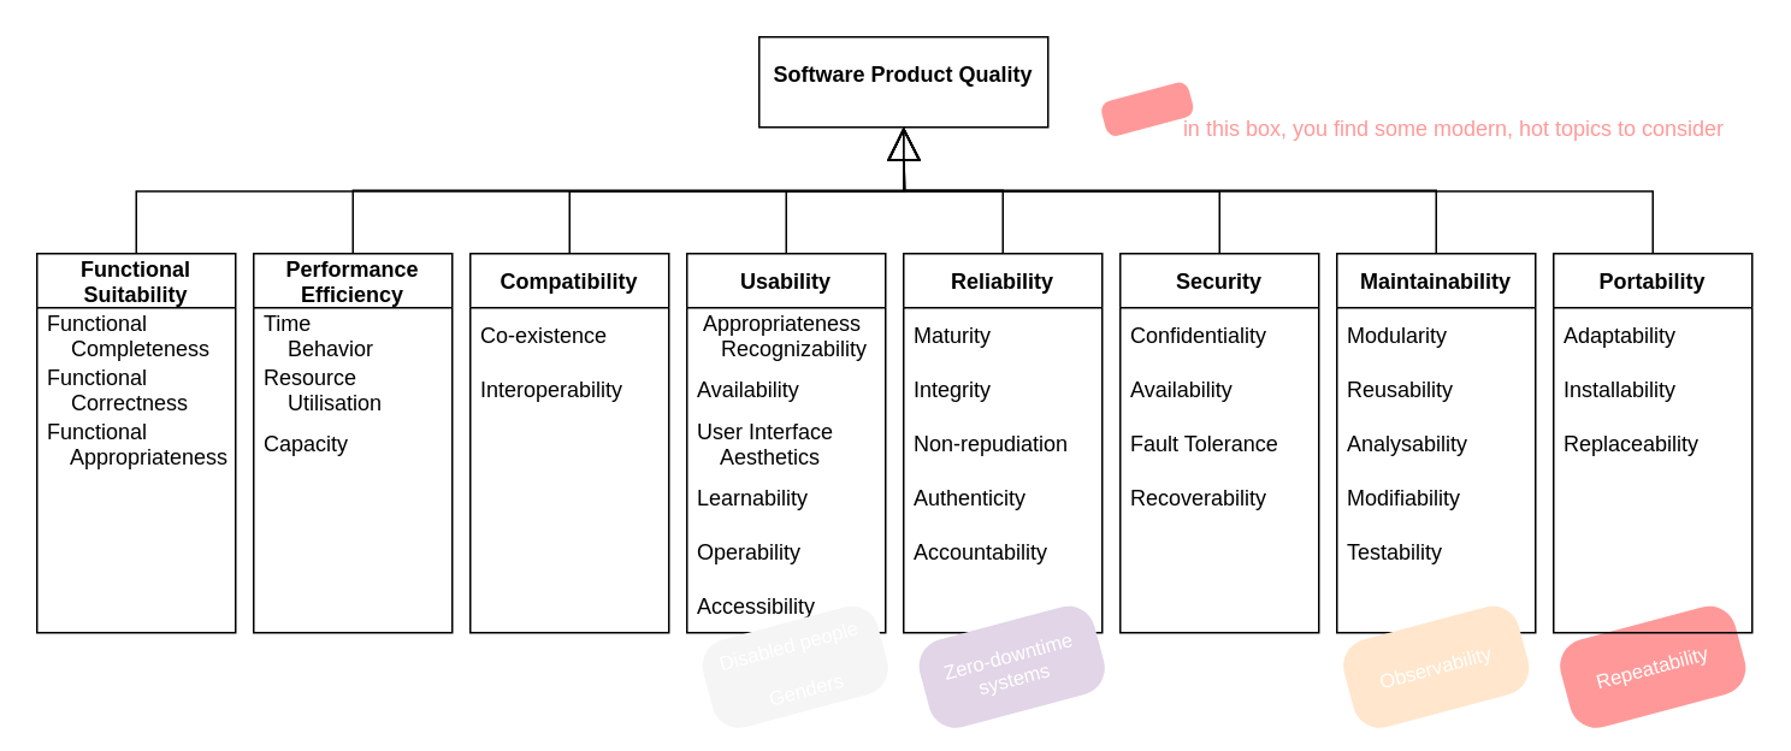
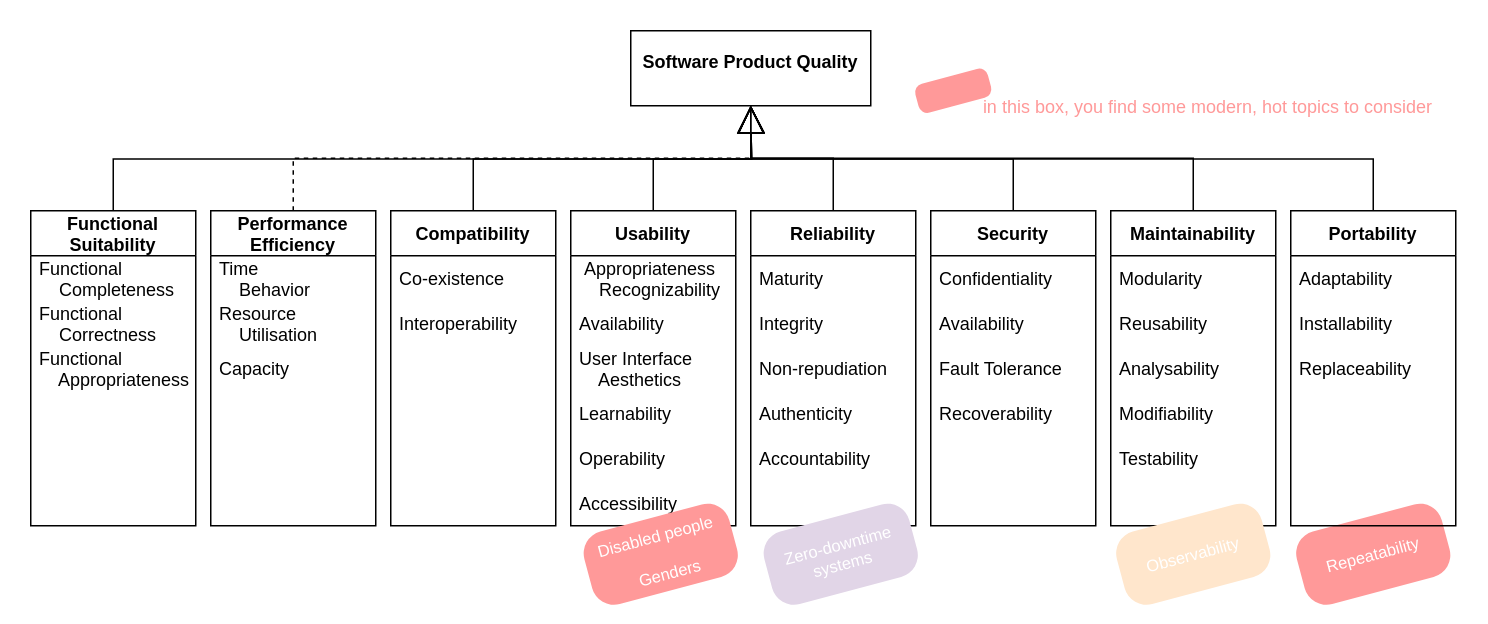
  <mxCell id="0" />
  <mxCell id="1" parent="0" />
  <mxCell id="2" value="&#10;Software Product Quality" style="verticalAlign=top;align=center;overflow=fill;fontSize=12;fontFamily=Helvetica;fontStyle=1" parent="1" vertex="1"><mxGeometry x="420" y="20" width="160" height="50" as="geometry" /></mxCell>
  <mxCell id="3" value="Repeatability" style="rounded=1;fontSize=11;fillColor=#FF9999;strokeColor=none;fontColor=#FFFFFF;verticalAlign=middle;rotation=-15;arcSize=30;" parent="1" vertex="1"><mxGeometry x="865" y="344" width="100" height="50" as="geometry" /></mxCell>
  <mxCell id="4" value="&#10;Functional&#10;Suitability&#10; " style="swimlane;fontStyle=1;childLayout=stackLayout;horizontal=1;startSize=30;horizontalStack=0;resizeParent=1;resizeParentMax=0;resizeLast=0;collapsible=1;marginBottom=0;fillColor=default;html=0;" vertex="1" parent="1"><mxGeometry x="20" y="140" width="110" height="210" as="geometry"><mxRectangle x="40" y="160" width="100" height="70" as="alternateBounds" /></mxGeometry></mxCell>
  <mxCell id="5" value="Functional&#10;    Completeness" style="text;strokeColor=none;fillColor=none;align=left;verticalAlign=middle;spacingLeft=4;spacingRight=4;overflow=hidden;points=[[0,0.5],[1,0.5]];portConstraint=eastwest;rotatable=0;html=0;fontStyle=0" vertex="1" parent="4"><mxGeometry y="30" width="110" height="30" as="geometry" /></mxCell>
  <mxCell id="6" value="Functional&#10;    Correctness" style="text;strokeColor=none;fillColor=none;align=left;verticalAlign=middle;spacingLeft=4;spacingRight=4;overflow=hidden;points=[[0,0.5],[1,0.5]];portConstraint=eastwest;rotatable=0;html=0;" vertex="1" parent="4"><mxGeometry y="60" width="110" height="30" as="geometry" /></mxCell>
  <mxCell id="7" value="Functional&#10;    Appropriateness" style="text;strokeColor=none;fillColor=none;align=left;verticalAlign=middle;spacingLeft=4;spacingRight=4;overflow=hidden;points=[[0,0.5],[1,0.5]];portConstraint=eastwest;rotatable=0;html=0;" vertex="1" parent="4"><mxGeometry y="90" width="110" height="30" as="geometry" /></mxCell>
  <mxCell id="8" style="text;strokeColor=none;fillColor=none;align=left;verticalAlign=middle;spacingLeft=4;spacingRight=4;overflow=hidden;points=[[0,0.5],[1,0.5]];portConstraint=eastwest;rotatable=0;html=0;" vertex="1" parent="4"><mxGeometry y="120" width="110" height="30" as="geometry" /></mxCell>
  <mxCell id="9" style="text;strokeColor=none;fillColor=none;align=left;verticalAlign=middle;spacingLeft=4;spacingRight=4;overflow=hidden;points=[[0,0.5],[1,0.5]];portConstraint=eastwest;rotatable=0;html=0;" vertex="1" parent="4"><mxGeometry y="150" width="110" height="30" as="geometry" /></mxCell>
  <mxCell id="10" style="text;strokeColor=none;fillColor=none;align=left;verticalAlign=middle;spacingLeft=4;spacingRight=4;overflow=hidden;points=[[0,0.5],[1,0.5]];portConstraint=eastwest;rotatable=0;html=0;" vertex="1" parent="4"><mxGeometry y="180" width="110" height="30" as="geometry" /></mxCell>
  <mxCell id="11" value="&#10;Performance&#10;Efficiency&#10; " style="swimlane;fontStyle=1;childLayout=stackLayout;horizontal=1;startSize=30;horizontalStack=0;resizeParent=1;resizeParentMax=0;resizeLast=0;collapsible=1;marginBottom=0;fillColor=default;html=0;" vertex="1" parent="1"><mxGeometry x="140" y="140" width="110" height="210" as="geometry"><mxRectangle x="40" y="160" width="100" height="70" as="alternateBounds" /></mxGeometry></mxCell>
  <mxCell id="12" value="Time&#10;    Behavior" style="text;strokeColor=none;fillColor=none;align=left;verticalAlign=middle;spacingLeft=4;spacingRight=4;overflow=hidden;points=[[0,0.5],[1,0.5]];portConstraint=eastwest;rotatable=0;html=0;fontStyle=0" vertex="1" parent="11"><mxGeometry y="30" width="110" height="30" as="geometry" /></mxCell>
  <mxCell id="13" value="Resource&#10;    Utilisation" style="text;strokeColor=none;fillColor=none;align=left;verticalAlign=middle;spacingLeft=4;spacingRight=4;overflow=hidden;points=[[0,0.5],[1,0.5]];portConstraint=eastwest;rotatable=0;html=0;" vertex="1" parent="11"><mxGeometry y="60" width="110" height="30" as="geometry" /></mxCell>
  <mxCell id="14" value="Capacity " style="text;strokeColor=none;fillColor=none;align=left;verticalAlign=middle;spacingLeft=4;spacingRight=4;overflow=hidden;points=[[0,0.5],[1,0.5]];portConstraint=eastwest;rotatable=0;html=0;" vertex="1" parent="11"><mxGeometry y="90" width="110" height="30" as="geometry" /></mxCell>
  <mxCell id="15" style="text;strokeColor=none;fillColor=none;align=left;verticalAlign=middle;spacingLeft=4;spacingRight=4;overflow=hidden;points=[[0,0.5],[1,0.5]];portConstraint=eastwest;rotatable=0;html=0;" vertex="1" parent="11"><mxGeometry y="120" width="110" height="30" as="geometry" /></mxCell>
  <mxCell id="16" style="text;strokeColor=none;fillColor=none;align=left;verticalAlign=middle;spacingLeft=4;spacingRight=4;overflow=hidden;points=[[0,0.5],[1,0.5]];portConstraint=eastwest;rotatable=0;html=0;" vertex="1" parent="11"><mxGeometry y="150" width="110" height="30" as="geometry" /></mxCell>
  <mxCell id="17" style="text;strokeColor=none;fillColor=none;align=left;verticalAlign=middle;spacingLeft=4;spacingRight=4;overflow=hidden;points=[[0,0.5],[1,0.5]];portConstraint=eastwest;rotatable=0;html=0;" vertex="1" parent="11"><mxGeometry y="180" width="110" height="30" as="geometry" /></mxCell>
  <mxCell id="18" value="Compatibility" style="swimlane;fontStyle=1;childLayout=stackLayout;horizontal=1;startSize=30;horizontalStack=0;resizeParent=1;resizeParentMax=0;resizeLast=0;collapsible=1;marginBottom=0;fillColor=default;html=0;" vertex="1" parent="1"><mxGeometry x="260" y="140" width="110" height="210" as="geometry"><mxRectangle x="40" y="160" width="100" height="70" as="alternateBounds" /></mxGeometry></mxCell>
  <mxCell id="19" value="Co-existence" style="text;strokeColor=none;fillColor=none;align=left;verticalAlign=middle;spacingLeft=4;spacingRight=4;overflow=hidden;points=[[0,0.5],[1,0.5]];portConstraint=eastwest;rotatable=0;html=0;fontStyle=0" vertex="1" parent="18"><mxGeometry y="30" width="110" height="30" as="geometry" /></mxCell>
  <mxCell id="20" value="Interoperability" style="text;strokeColor=none;fillColor=none;align=left;verticalAlign=middle;spacingLeft=4;spacingRight=4;overflow=hidden;points=[[0,0.5],[1,0.5]];portConstraint=eastwest;rotatable=0;html=0;" vertex="1" parent="18"><mxGeometry y="60" width="110" height="30" as="geometry" /></mxCell>
  <mxCell id="21" style="text;strokeColor=none;fillColor=none;align=left;verticalAlign=middle;spacingLeft=4;spacingRight=4;overflow=hidden;points=[[0,0.5],[1,0.5]];portConstraint=eastwest;rotatable=0;html=0;" vertex="1" parent="18"><mxGeometry y="90" width="110" height="30" as="geometry" /></mxCell>
  <mxCell id="22" style="text;strokeColor=none;fillColor=none;align=left;verticalAlign=middle;spacingLeft=4;spacingRight=4;overflow=hidden;points=[[0,0.5],[1,0.5]];portConstraint=eastwest;rotatable=0;html=0;" vertex="1" parent="18"><mxGeometry y="120" width="110" height="30" as="geometry" /></mxCell>
  <mxCell id="23" style="text;strokeColor=none;fillColor=none;align=left;verticalAlign=middle;spacingLeft=4;spacingRight=4;overflow=hidden;points=[[0,0.5],[1,0.5]];portConstraint=eastwest;rotatable=0;html=0;" vertex="1" parent="18"><mxGeometry y="150" width="110" height="30" as="geometry" /></mxCell>
  <mxCell id="24" style="text;strokeColor=none;fillColor=none;align=left;verticalAlign=middle;spacingLeft=4;spacingRight=4;overflow=hidden;points=[[0,0.5],[1,0.5]];portConstraint=eastwest;rotatable=0;html=0;" vertex="1" parent="18"><mxGeometry y="180" width="110" height="30" as="geometry" /></mxCell>
  <mxCell id="25" value="Usability" style="swimlane;fontStyle=1;childLayout=stackLayout;horizontal=1;startSize=30;horizontalStack=0;resizeParent=1;resizeParentMax=0;resizeLast=0;collapsible=1;marginBottom=0;fillColor=default;html=0;" vertex="1" parent="1"><mxGeometry x="380" y="140" width="110" height="210" as="geometry"><mxRectangle x="40" y="160" width="100" height="70" as="alternateBounds" /></mxGeometry></mxCell>
  <mxCell id="26" value=" Appropriateness&#10;    Recognizability" style="text;strokeColor=none;fillColor=none;align=left;verticalAlign=middle;spacingLeft=4;spacingRight=4;overflow=hidden;points=[[0,0.5],[1,0.5]];portConstraint=eastwest;rotatable=0;html=0;fontStyle=0" vertex="1" parent="25"><mxGeometry y="30" width="110" height="30" as="geometry" /></mxCell>
  <mxCell id="27" value="Availability" style="text;strokeColor=none;fillColor=none;align=left;verticalAlign=middle;spacingLeft=4;spacingRight=4;overflow=hidden;points=[[0,0.5],[1,0.5]];portConstraint=eastwest;rotatable=0;html=0;" vertex="1" parent="25"><mxGeometry y="60" width="110" height="30" as="geometry" /></mxCell>
  <mxCell id="28" value="User Interface&#10;    Aesthetics" style="text;strokeColor=none;fillColor=none;align=left;verticalAlign=middle;spacingLeft=4;spacingRight=4;overflow=hidden;points=[[0,0.5],[1,0.5]];portConstraint=eastwest;rotatable=0;html=0;" vertex="1" parent="25"><mxGeometry y="90" width="110" height="30" as="geometry" /></mxCell>
  <mxCell id="29" value="Learnability" style="text;strokeColor=none;fillColor=none;align=left;verticalAlign=middle;spacingLeft=4;spacingRight=4;overflow=hidden;points=[[0,0.5],[1,0.5]];portConstraint=eastwest;rotatable=0;html=0;" vertex="1" parent="25"><mxGeometry y="120" width="110" height="30" as="geometry" /></mxCell>
  <mxCell id="30" value="Operability" style="text;strokeColor=none;fillColor=none;align=left;verticalAlign=middle;spacingLeft=4;spacingRight=4;overflow=hidden;points=[[0,0.5],[1,0.5]];portConstraint=eastwest;rotatable=0;html=0;" vertex="1" parent="25"><mxGeometry y="150" width="110" height="30" as="geometry" /></mxCell>
  <mxCell id="31" value="Accessibility" style="text;strokeColor=none;fillColor=none;align=left;verticalAlign=middle;spacingLeft=4;spacingRight=4;overflow=hidden;points=[[0,0.5],[1,0.5]];portConstraint=eastwest;rotatable=0;html=0;" vertex="1" parent="25"><mxGeometry y="180" width="110" height="30" as="geometry" /></mxCell>
  <mxCell id="32" value="" style="rounded=1;fontSize=11;fillColor=#FF9999;strokeColor=none;fontColor=#FFFFFF;verticalAlign=top;rotation=-15;arcSize=30;" vertex="1" parent="1"><mxGeometry x="610" y="50" width="50" height="20" as="geometry" /></mxCell>
  <mxCell id="33" value="in this box, you find some modern, hot topics to consider" style="text;strokeColor=none;fillColor=none;align=center;verticalAlign=middle;rounded=0;fontColor=#FF9999;" vertex="1" parent="1"><mxGeometry x="640" y="55" width="330" height="30" as="geometry" /></mxCell>
  <mxCell id="34" value="Reliability" style="swimlane;fontStyle=1;childLayout=stackLayout;horizontal=1;startSize=30;horizontalStack=0;resizeParent=1;resizeParentMax=0;resizeLast=0;collapsible=1;marginBottom=0;fillColor=default;html=0;" vertex="1" parent="1"><mxGeometry x="500" y="140" width="110" height="210" as="geometry"><mxRectangle x="40" y="160" width="100" height="70" as="alternateBounds" /></mxGeometry></mxCell>
  <mxCell id="35" value="Maturity" style="text;strokeColor=none;fillColor=none;align=left;verticalAlign=middle;spacingLeft=4;spacingRight=4;overflow=hidden;points=[[0,0.5],[1,0.5]];portConstraint=eastwest;rotatable=0;html=0;fontStyle=0" vertex="1" parent="34"><mxGeometry y="30" width="110" height="30" as="geometry" /></mxCell>
  <mxCell id="36" value="Integrity" style="text;strokeColor=none;fillColor=none;align=left;verticalAlign=middle;spacingLeft=4;spacingRight=4;overflow=hidden;points=[[0,0.5],[1,0.5]];portConstraint=eastwest;rotatable=0;html=0;" vertex="1" parent="34"><mxGeometry y="60" width="110" height="30" as="geometry" /></mxCell>
  <mxCell id="37" value="Non-repudiation" style="text;strokeColor=none;fillColor=none;align=left;verticalAlign=middle;spacingLeft=4;spacingRight=4;overflow=hidden;points=[[0,0.5],[1,0.5]];portConstraint=eastwest;rotatable=0;html=0;" vertex="1" parent="34"><mxGeometry y="90" width="110" height="30" as="geometry" /></mxCell>
  <mxCell id="38" value="Authenticity" style="text;strokeColor=none;fillColor=none;align=left;verticalAlign=middle;spacingLeft=4;spacingRight=4;overflow=hidden;points=[[0,0.5],[1,0.5]];portConstraint=eastwest;rotatable=0;html=0;" vertex="1" parent="34"><mxGeometry y="120" width="110" height="30" as="geometry" /></mxCell>
  <mxCell id="39" value="Accountability" style="text;strokeColor=none;fillColor=none;align=left;verticalAlign=middle;spacingLeft=4;spacingRight=4;overflow=hidden;points=[[0,0.5],[1,0.5]];portConstraint=eastwest;rotatable=0;html=0;" vertex="1" parent="34"><mxGeometry y="150" width="110" height="30" as="geometry" /></mxCell>
  <mxCell id="40" style="text;strokeColor=none;fillColor=none;align=left;verticalAlign=middle;spacingLeft=4;spacingRight=4;overflow=hidden;points=[[0,0.5],[1,0.5]];portConstraint=eastwest;rotatable=0;html=0;" vertex="1" parent="34"><mxGeometry y="180" width="110" height="30" as="geometry" /></mxCell>
  <mxCell id="41" value="Security" style="swimlane;fontStyle=1;childLayout=stackLayout;horizontal=1;startSize=30;horizontalStack=0;resizeParent=1;resizeParentMax=0;resizeLast=0;collapsible=1;marginBottom=0;fillColor=default;html=0;" vertex="1" parent="1"><mxGeometry x="620" y="140" width="110" height="210" as="geometry"><mxRectangle x="40" y="160" width="100" height="70" as="alternateBounds" /></mxGeometry></mxCell>
  <mxCell id="42" value="Confidentiality" style="text;strokeColor=none;fillColor=none;align=left;verticalAlign=middle;spacingLeft=4;spacingRight=4;overflow=hidden;points=[[0,0.5],[1,0.5]];portConstraint=eastwest;rotatable=0;html=0;fontStyle=0" vertex="1" parent="41"><mxGeometry y="30" width="110" height="30" as="geometry" /></mxCell>
  <mxCell id="43" value="Availability" style="text;strokeColor=none;fillColor=none;align=left;verticalAlign=middle;spacingLeft=4;spacingRight=4;overflow=hidden;points=[[0,0.5],[1,0.5]];portConstraint=eastwest;rotatable=0;html=0;" vertex="1" parent="41"><mxGeometry y="60" width="110" height="30" as="geometry" /></mxCell>
  <mxCell id="44" value="Fault Tolerance" style="text;strokeColor=none;fillColor=none;align=left;verticalAlign=middle;spacingLeft=4;spacingRight=4;overflow=hidden;points=[[0,0.5],[1,0.5]];portConstraint=eastwest;rotatable=0;html=0;" vertex="1" parent="41"><mxGeometry y="90" width="110" height="30" as="geometry" /></mxCell>
  <mxCell id="45" value="Recoverability" style="text;strokeColor=none;fillColor=none;align=left;verticalAlign=middle;spacingLeft=4;spacingRight=4;overflow=hidden;points=[[0,0.5],[1,0.5]];portConstraint=eastwest;rotatable=0;html=0;" vertex="1" parent="41"><mxGeometry y="120" width="110" height="30" as="geometry" /></mxCell>
  <mxCell id="46" style="text;strokeColor=none;fillColor=none;align=left;verticalAlign=middle;spacingLeft=4;spacingRight=4;overflow=hidden;points=[[0,0.5],[1,0.5]];portConstraint=eastwest;rotatable=0;html=0;" vertex="1" parent="41"><mxGeometry y="150" width="110" height="30" as="geometry" /></mxCell>
  <mxCell id="47" style="text;strokeColor=none;fillColor=none;align=left;verticalAlign=middle;spacingLeft=4;spacingRight=4;overflow=hidden;points=[[0,0.5],[1,0.5]];portConstraint=eastwest;rotatable=0;html=0;" vertex="1" parent="41"><mxGeometry y="180" width="110" height="30" as="geometry" /></mxCell>
- <mxCell id="48" value="Disabled people&#10;&#10;  Genders" style="rounded=1;fontSize=11;fillColor=#f5f5f5;strokeColor=none;fontColor=#FFFFFF;verticalAlign=top;rotation=-15;arcSize=30;align=center;" parent="1" vertex="1"><mxGeometry x="390" y="344" width="100" height="50" as="geometry" /></mxCell>
+ <mxCell id="48" value="Disabled people&#10;&#10;  Genders" style="rounded=1;fontSize=11;fillColor=#FF9999;strokeColor=none;fontColor=#FFFFFF;verticalAlign=top;rotation=-15;arcSize=30;align=center;" parent="1" vertex="1"><mxGeometry x="390" y="344" width="100" height="50" as="geometry" /></mxCell>
  <mxCell id="49" value="Zero-downtime&#10;systems" style="rounded=1;fontSize=11;fillColor=#e1d5e7;strokeColor=none;fontColor=#FFFFFF;verticalAlign=middle;rotation=-15;arcSize=30;align=center;" parent="1" vertex="1"><mxGeometry x="510" y="344" width="100" height="50" as="geometry" /></mxCell>
  <mxCell id="50" value="Maintainability" style="swimlane;fontStyle=1;childLayout=stackLayout;horizontal=1;startSize=30;horizontalStack=0;resizeParent=1;resizeParentMax=0;resizeLast=0;collapsible=1;marginBottom=0;fillColor=default;html=0;" vertex="1" parent="1"><mxGeometry x="740" y="140" width="110" height="210" as="geometry"><mxRectangle x="40" y="160" width="100" height="70" as="alternateBounds" /></mxGeometry></mxCell>
  <mxCell id="51" value="Modularity" style="text;strokeColor=none;fillColor=none;align=left;verticalAlign=middle;spacingLeft=4;spacingRight=4;overflow=hidden;points=[[0,0.5],[1,0.5]];portConstraint=eastwest;rotatable=0;html=0;fontStyle=0" vertex="1" parent="50"><mxGeometry y="30" width="110" height="30" as="geometry" /></mxCell>
  <mxCell id="52" value="Reusability" style="text;strokeColor=none;fillColor=none;align=left;verticalAlign=middle;spacingLeft=4;spacingRight=4;overflow=hidden;points=[[0,0.5],[1,0.5]];portConstraint=eastwest;rotatable=0;html=0;" vertex="1" parent="50"><mxGeometry y="60" width="110" height="30" as="geometry" /></mxCell>
  <mxCell id="53" value="Analysability" style="text;strokeColor=none;fillColor=none;align=left;verticalAlign=middle;spacingLeft=4;spacingRight=4;overflow=hidden;points=[[0,0.5],[1,0.5]];portConstraint=eastwest;rotatable=0;html=0;" vertex="1" parent="50"><mxGeometry y="90" width="110" height="30" as="geometry" /></mxCell>
  <mxCell id="54" value="Modifiability" style="text;strokeColor=none;fillColor=none;align=left;verticalAlign=middle;spacingLeft=4;spacingRight=4;overflow=hidden;points=[[0,0.5],[1,0.5]];portConstraint=eastwest;rotatable=0;html=0;" vertex="1" parent="50"><mxGeometry y="120" width="110" height="30" as="geometry" /></mxCell>
  <mxCell id="55" value="Testability" style="text;strokeColor=none;fillColor=none;align=left;verticalAlign=middle;spacingLeft=4;spacingRight=4;overflow=hidden;points=[[0,0.5],[1,0.5]];portConstraint=eastwest;rotatable=0;html=0;" vertex="1" parent="50"><mxGeometry y="150" width="110" height="30" as="geometry" /></mxCell>
  <mxCell id="56" style="text;strokeColor=none;fillColor=none;align=left;verticalAlign=middle;spacingLeft=4;spacingRight=4;overflow=hidden;points=[[0,0.5],[1,0.5]];portConstraint=eastwest;rotatable=0;html=0;" vertex="1" parent="50"><mxGeometry y="180" width="110" height="30" as="geometry" /></mxCell>
  <mxCell id="57" value="Observability" style="rounded=1;fontSize=11;fillColor=#ffe6cc;strokeColor=none;fontColor=#FFFFFF;verticalAlign=middle;rotation=-15;arcSize=30;" parent="1" vertex="1"><mxGeometry x="745" y="344" width="100" height="50" as="geometry" /></mxCell>
  <mxCell id="58" value="Portability" style="swimlane;fontStyle=1;childLayout=stackLayout;horizontal=1;startSize=30;horizontalStack=0;resizeParent=1;resizeParentMax=0;resizeLast=0;collapsible=1;marginBottom=0;fillColor=default;html=0;" vertex="1" parent="1"><mxGeometry x="860" y="140" width="110" height="210" as="geometry"><mxRectangle x="40" y="160" width="100" height="70" as="alternateBounds" /></mxGeometry></mxCell>
  <mxCell id="59" value="Adaptability" style="text;strokeColor=none;fillColor=none;align=left;verticalAlign=middle;spacingLeft=4;spacingRight=4;overflow=hidden;points=[[0,0.5],[1,0.5]];portConstraint=eastwest;rotatable=0;html=0;fontStyle=0" vertex="1" parent="58"><mxGeometry y="30" width="110" height="30" as="geometry" /></mxCell>
  <mxCell id="60" value="Installability" style="text;strokeColor=none;fillColor=none;align=left;verticalAlign=middle;spacingLeft=4;spacingRight=4;overflow=hidden;points=[[0,0.5],[1,0.5]];portConstraint=eastwest;rotatable=0;html=0;" vertex="1" parent="58"><mxGeometry y="60" width="110" height="30" as="geometry" /></mxCell>
  <mxCell id="61" value="Replaceability" style="text;strokeColor=none;fillColor=none;align=left;verticalAlign=middle;spacingLeft=4;spacingRight=4;overflow=hidden;points=[[0,0.5],[1,0.5]];portConstraint=eastwest;rotatable=0;html=0;" vertex="1" parent="58"><mxGeometry y="90" width="110" height="30" as="geometry" /></mxCell>
  <mxCell id="62" style="text;strokeColor=none;fillColor=none;align=left;verticalAlign=middle;spacingLeft=4;spacingRight=4;overflow=hidden;points=[[0,0.5],[1,0.5]];portConstraint=eastwest;rotatable=0;html=0;" vertex="1" parent="58"><mxGeometry y="120" width="110" height="30" as="geometry" /></mxCell>
  <mxCell id="63" style="text;strokeColor=none;fillColor=none;align=left;verticalAlign=middle;spacingLeft=4;spacingRight=4;overflow=hidden;points=[[0,0.5],[1,0.5]];portConstraint=eastwest;rotatable=0;html=0;" vertex="1" parent="58"><mxGeometry y="150" width="110" height="30" as="geometry" /></mxCell>
  <mxCell id="64" style="text;strokeColor=none;fillColor=none;align=left;verticalAlign=middle;spacingLeft=4;spacingRight=4;overflow=hidden;points=[[0,0.5],[1,0.5]];portConstraint=eastwest;rotatable=0;html=0;" vertex="1" parent="58"><mxGeometry y="180" width="110" height="30" as="geometry" /></mxCell>
  <mxCell id="65" value="" style="endArrow=open;endSize=16;endFill=0;html=1;rounded=0;fontColor=#FF9999;exitX=0.5;exitY=0;exitDx=0;exitDy=0;entryX=0.5;entryY=1;entryDx=0;entryDy=0;edgeStyle=orthogonalEdgeStyle;" edge="1" parent="1" source="34" target="2"><mxGeometry width="160" relative="1" as="geometry"><mxPoint x="520" y="320" as="sourcePoint" /><mxPoint x="680" y="320" as="targetPoint" /></mxGeometry></mxCell>
  <mxCell id="66" value="" style="endArrow=block;endSize=16;endFill=0;html=1;rounded=0;fontColor=#FF9999;exitX=0.5;exitY=0;exitDx=0;exitDy=0;edgeStyle=orthogonalEdgeStyle;" edge="1" parent="1" source="4"><mxGeometry width="160" relative="1" as="geometry"><mxPoint x="150" y="110" as="sourcePoint" /><mxPoint x="500" y="70" as="targetPoint" /></mxGeometry></mxCell>
- <mxCell id="67" value="" style="endArrow=block;endSize=16;endFill=0;html=1;rounded=0;fontColor=#FF9999;exitX=0.5;exitY=0;exitDx=0;exitDy=0;entryX=0.5;entryY=1;entryDx=0;entryDy=0;edgeStyle=orthogonalEdgeStyle;" edge="1" parent="1" source="11" target="2"><mxGeometry width="160" relative="1" as="geometry"><mxPoint x="575" y="160" as="sourcePoint" /><mxPoint x="520" y="90" as="targetPoint" /></mxGeometry></mxCell>
+ <mxCell id="67" value="" style="endArrow=block;endSize=16;endFill=0;html=1;rounded=0;fontColor=#FF9999;exitX=0.5;exitY=0;exitDx=0;exitDy=0;entryX=0.5;entryY=1;entryDx=0;entryDy=0;edgeStyle=orthogonalEdgeStyle;dashed=1;" edge="1" parent="1" source="11" target="2"><mxGeometry width="160" relative="1" as="geometry"><mxPoint x="575" y="160" as="sourcePoint" /><mxPoint x="520" y="90" as="targetPoint" /></mxGeometry></mxCell>
  <mxCell id="68" value="" style="endArrow=block;endSize=16;endFill=0;html=1;rounded=0;fontColor=#FF9999;exitX=0.5;exitY=0;exitDx=0;exitDy=0;edgeStyle=orthogonalEdgeStyle;" edge="1" parent="1" source="18"><mxGeometry width="160" relative="1" as="geometry"><mxPoint x="585" y="170" as="sourcePoint" /><mxPoint x="500" y="70" as="targetPoint" /></mxGeometry></mxCell>
  <mxCell id="69" value="" style="endArrow=block;endSize=16;endFill=0;html=1;rounded=0;fontColor=#FF9999;exitX=0.5;exitY=0;exitDx=0;exitDy=0;edgeStyle=orthogonalEdgeStyle;" edge="1" parent="1" source="25"><mxGeometry width="160" relative="1" as="geometry"><mxPoint x="595" y="180" as="sourcePoint" /><mxPoint x="500" y="70" as="targetPoint" /></mxGeometry></mxCell>
  <mxCell id="70" value="" style="endArrow=block;endSize=16;endFill=0;html=1;rounded=0;fontColor=#FF9999;exitX=0.5;exitY=0;exitDx=0;exitDy=0;edgeStyle=orthogonalEdgeStyle;" edge="1" parent="1" source="41"><mxGeometry width="160" relative="1" as="geometry"><mxPoint x="605" y="190" as="sourcePoint" /><mxPoint x="500" y="70" as="targetPoint" /></mxGeometry></mxCell>
  <mxCell id="71" value="" style="endArrow=open;endSize=16;endFill=0;html=1;rounded=0;fontColor=#FF9999;exitX=0.5;exitY=0;exitDx=0;exitDy=0;entryX=0.5;entryY=1;entryDx=0;entryDy=0;edgeStyle=orthogonalEdgeStyle;" edge="1" parent="1" source="50" target="2"><mxGeometry width="160" relative="1" as="geometry"><mxPoint x="615" y="200" as="sourcePoint" /><mxPoint x="560" y="130" as="targetPoint" /></mxGeometry></mxCell>
  <mxCell id="72" value="" style="endArrow=block;endSize=16;endFill=0;html=1;rounded=0;fontColor=#FF9999;exitX=0.5;exitY=0;exitDx=0;exitDy=0;edgeStyle=orthogonalEdgeStyle;" edge="1" parent="1" source="58"><mxGeometry width="160" relative="1" as="geometry"><mxPoint x="920" y="140" as="sourcePoint" /><mxPoint x="500" y="70" as="targetPoint" /></mxGeometry></mxCell>
